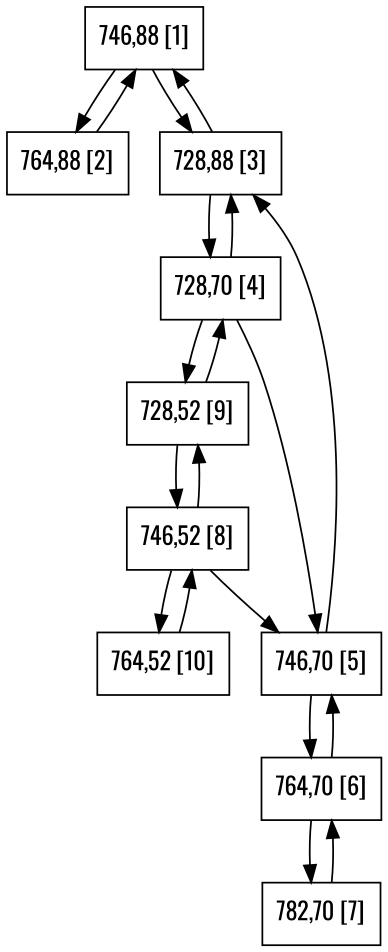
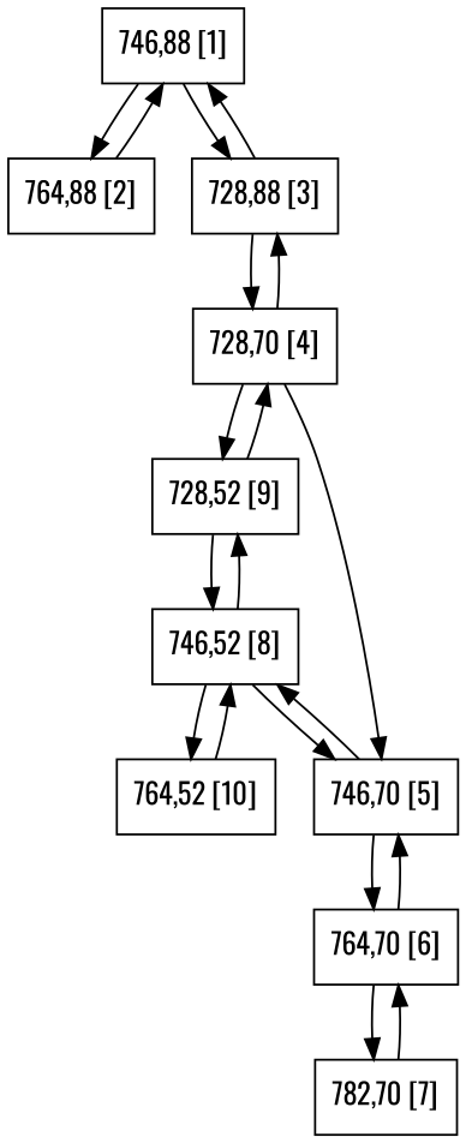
  digraph {
    bgcolor=white
    fontname=Oswald
    node [color=black fontname=Oswald shape=polygon sides=4]
    edge [fontname=Oswald]
    n1 [label="746,88 [1]"]
    n2 [label="764,88 [2]"]
    n3 [label="728,88 [3]"]
    n4 [label="728,70 [4]"]
    n5 [label="746,70 [5]"]
    n6 [label="728,52 [9]"]
    n7 [label="764,70 [6]"]
    n8 [label="746,52 [8]"]
    n9 [label="782,70 [7]"]
    n10 [label="764,52 [10]"]
    n1 -> n2
    n1 -> n3
    n2 -> n1
    n3 -> n1
    n3 -> n4
    n4 -> n3
    n4 -> n5
    n4 -> n6
    n5 -> n7
-   n5 -> n3
+   n5 -> n8
    n6 -> n4
    n6 -> n8
    n7 -> n5
    n7 -> n9
    n8 -> n5
    n8 -> n6
    n8 -> n10
    n9 -> n7
    n10 -> n8
  }
